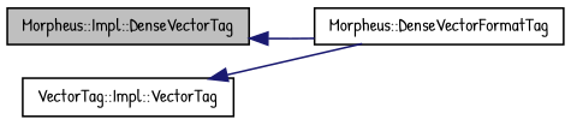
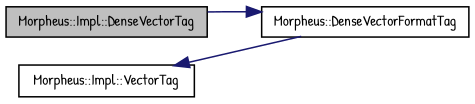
  digraph {
    fontname="Patrick Hand"
    rankdir=LR
    node [color=black fillcolor=white fontname="Patrick Hand" fontsize=10 shape=record style=filled]
    edge [color=midnightblue dir=back fontname="Patrick Hand" fontsize=10 labelfontname=Helvetica labelfontsize=10 style=solid]
    n1 [fillcolor=grey75 fontcolor=black height=0.2 label="Morpheus::Impl::DenseVectorTag" width=0.4]
    n2 [height=0.2 label="Morpheus::DenseVectorFormatTag" width=0.4]
-   n3 [height=0.2 label="VectorTag::Impl::VectorTag" width=0.4]
-   n1 -> n2
+   n3 [height=0.2 label="Morpheus::Impl::VectorTag" width=0.4]
+   n2 -> n1
    n3 -> n2
  }
